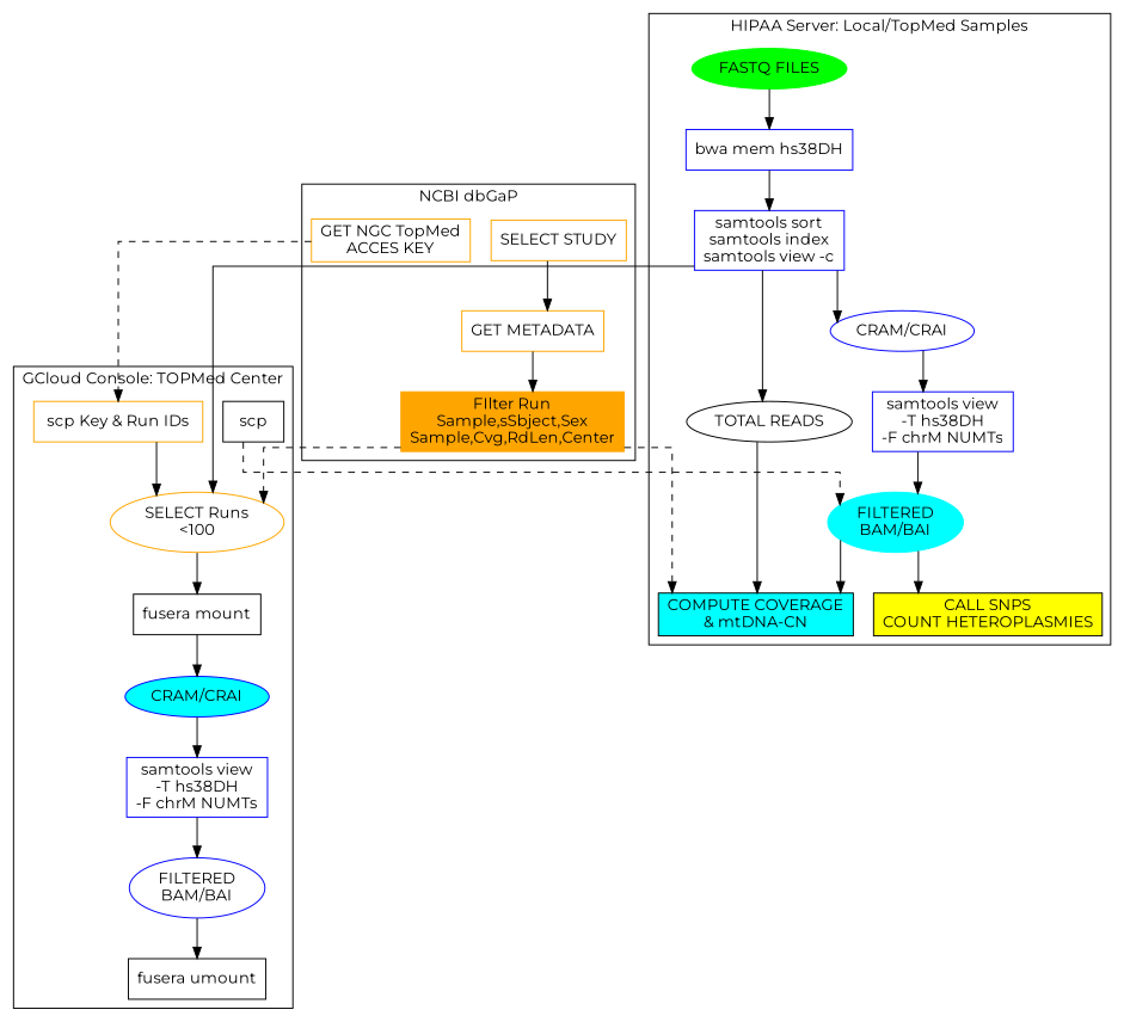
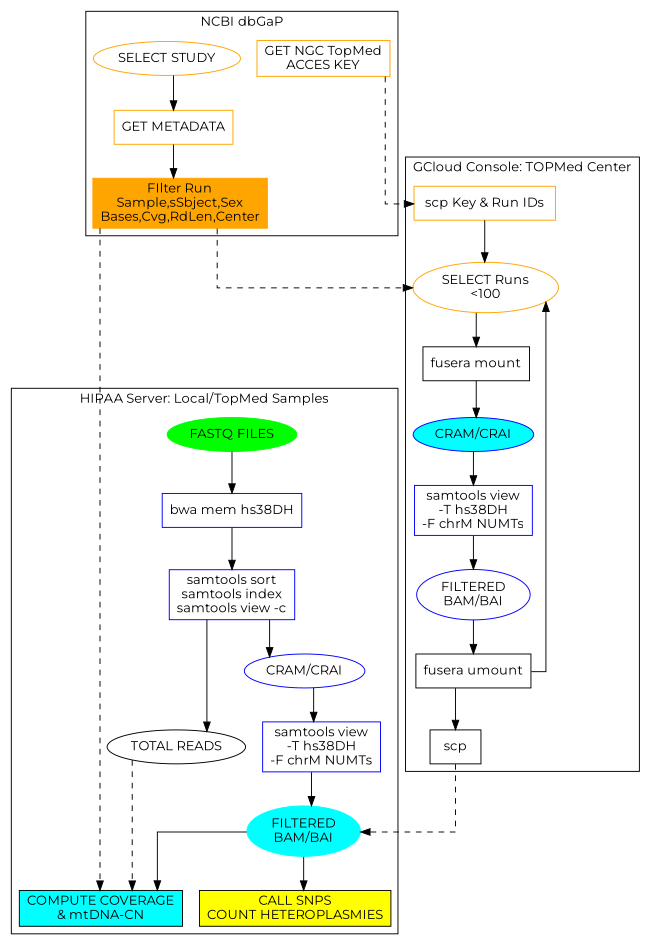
  digraph {
    fontname=Montserrat
    rankdir=TB
    splines=ortho
    node [color=blue fontname=Montserrat shape=box]
    edge [fontname=Montserrat]
    n1 [color=orange label="GET NGC TopMed\nACCES KEY"]
-   n2 [color=orange label="SELECT STUDY"]
+   n2 [color=orange label="SELECT STUDY" shape=ellipse]
    n3 [color=orange label="GET METADATA"]
-   n4 [color=orange fillcolor=orange label="FIlter Run\nSample,sSbject,Sex\nSample,Cvg,RdLen,Center" style=filled]
+   n4 [color=orange fillcolor=orange label="FIlter Run\nSample,sSbject,Sex\nBases,Cvg,RdLen,Center" style=filled]
    n5 [color=orange label="SELECT Runs\n<100" shape=ellipse]
    n6 [label=scp color=""]
    n7 [color=orange label=" scp Key & Run IDs "]
    n8 [label="fusera mount" color=""]
    n9 [fillcolor=cyan label="CRAM/CRAI" shape=ellipse style=filled]
    n10 [label="samtools view\n-T hs38DH\n-F chrM NUMTs"]
    n11 [label="FILTERED\nBAM/BAI" shape=ellipse]
    n12 [label="fusera umount" color=""]
    n13 [fillcolor=cyan label="COMPUTE COVERAGE\n& mtDNA-CN" style=filled color=""]
    n14 [fillcolor=yellow label="CALL SNPS\nCOUNT HETEROPLASMIES" style=filled color=""]
    n15 [color=green fillcolor=green label="FASTQ FILES" shape=ellipse style=filled]
    n16 [label="bwa mem hs38DH"]
    n17 [label="samtools sort\nsamtools index\nsamtools view -c\n"]
    n18 [label="CRAM/CRAI" shape=ellipse]
    n19 [color=black label="TOTAL READS" shape=ellipse]
    n20 [label="samtools view\n-T hs38DH\n-F chrM NUMTs"]
    n21 [color=cyan label="FILTERED\nBAM/BAI" shape=ellipse style=filled]
    subgraph cluster_1 {
      label="NCBI dbGaP"
      n1
      n2
      n3
      n4
    }
    subgraph cluster_2 {
      label="GCloud Console: TOPMed Center"
      n7
      n8
      n9
      n10
      n11
      n12
      subgraph sub_3 {
        label="GCloud Console: TOPMed Samples"
        n5
        n6
      }
    }
    subgraph cluster_4 {
      label="HIPAA Server: Local/TopMed Samples"
      n15
      n16
      n17
      n18
      n19
      n20
      n21
      subgraph sub_5 {
        label="HIPAA Server: Local/TopMed Samples"
        n13
        n14
      }
    }
    n1 -> n7 [style=dashed]
    n2 -> n3
    n3 -> n4
    n4 -> n5 [style=dashed]
    n4 -> n13 [style=dashed]
    n5 -> n8
    n6 -> n21 [style=dashed]
    n7 -> n5
    n8 -> n9
    n9 -> n10
    n10 -> n11
    n11 -> n12
-   n17 -> n5
+   n12 -> n5
+   n12 -> n6
    n15 -> n16
    n16 -> n17
    n17 -> n18
    n17 -> n19
    n18 -> n20
-   n19 -> n13
+   n19 -> n13 [style=dashed]
    n20 -> n21
    n21 -> n13
    n21 -> n14
  }
